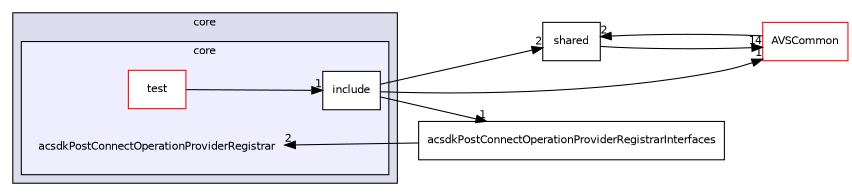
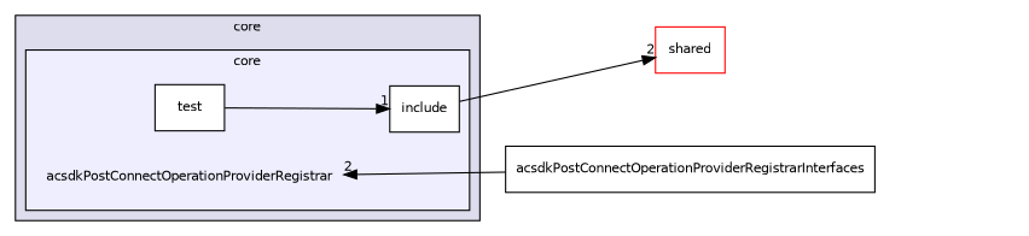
  digraph {
    compound=true
    rankdir=LR
    node [fontname=Helvetica fontsize=10 shape=box color=black fillcolor=white style=filled]
    edge [headlabel=2 labeldistance=1.5 labelfontname=Helvetica labelfontsize=10]
    n1 [label=acsdkPostConnectOperationProviderRegistrar shape=plaintext color="" fillcolor="" style=""]
    n2 [label=include]
-   n3 [color=red label=test]
-   n4 [label=shared]
+   n3 [label=test]
+   n4 [color=red label=shared]
    n5 [label=acsdkPostConnectOperationProviderRegistrarInterfaces]
-   n6 [color=red label=AVSCommon]
    subgraph cluster_1 {
      bgcolor="#ddddee"
      fontname=Helvetica
      fontsize=10
      label=core
      pencolor=black
      subgraph cluster_2 {
        bgcolor="#eeeeff"
        fontname=Helvetica
        fontsize=10
        label=core
        pencolor=black
        n1
        n2
        n3
      }
    }
    n2 -> n4
-   n2 -> n5 [headlabel=1]
-   n2 -> n6 [headlabel=1]
    n3 -> n2 [headlabel=1]
-   n4 -> n6 [headlabel=14]
    n5 -> n1
-   n6 -> n4
  }
